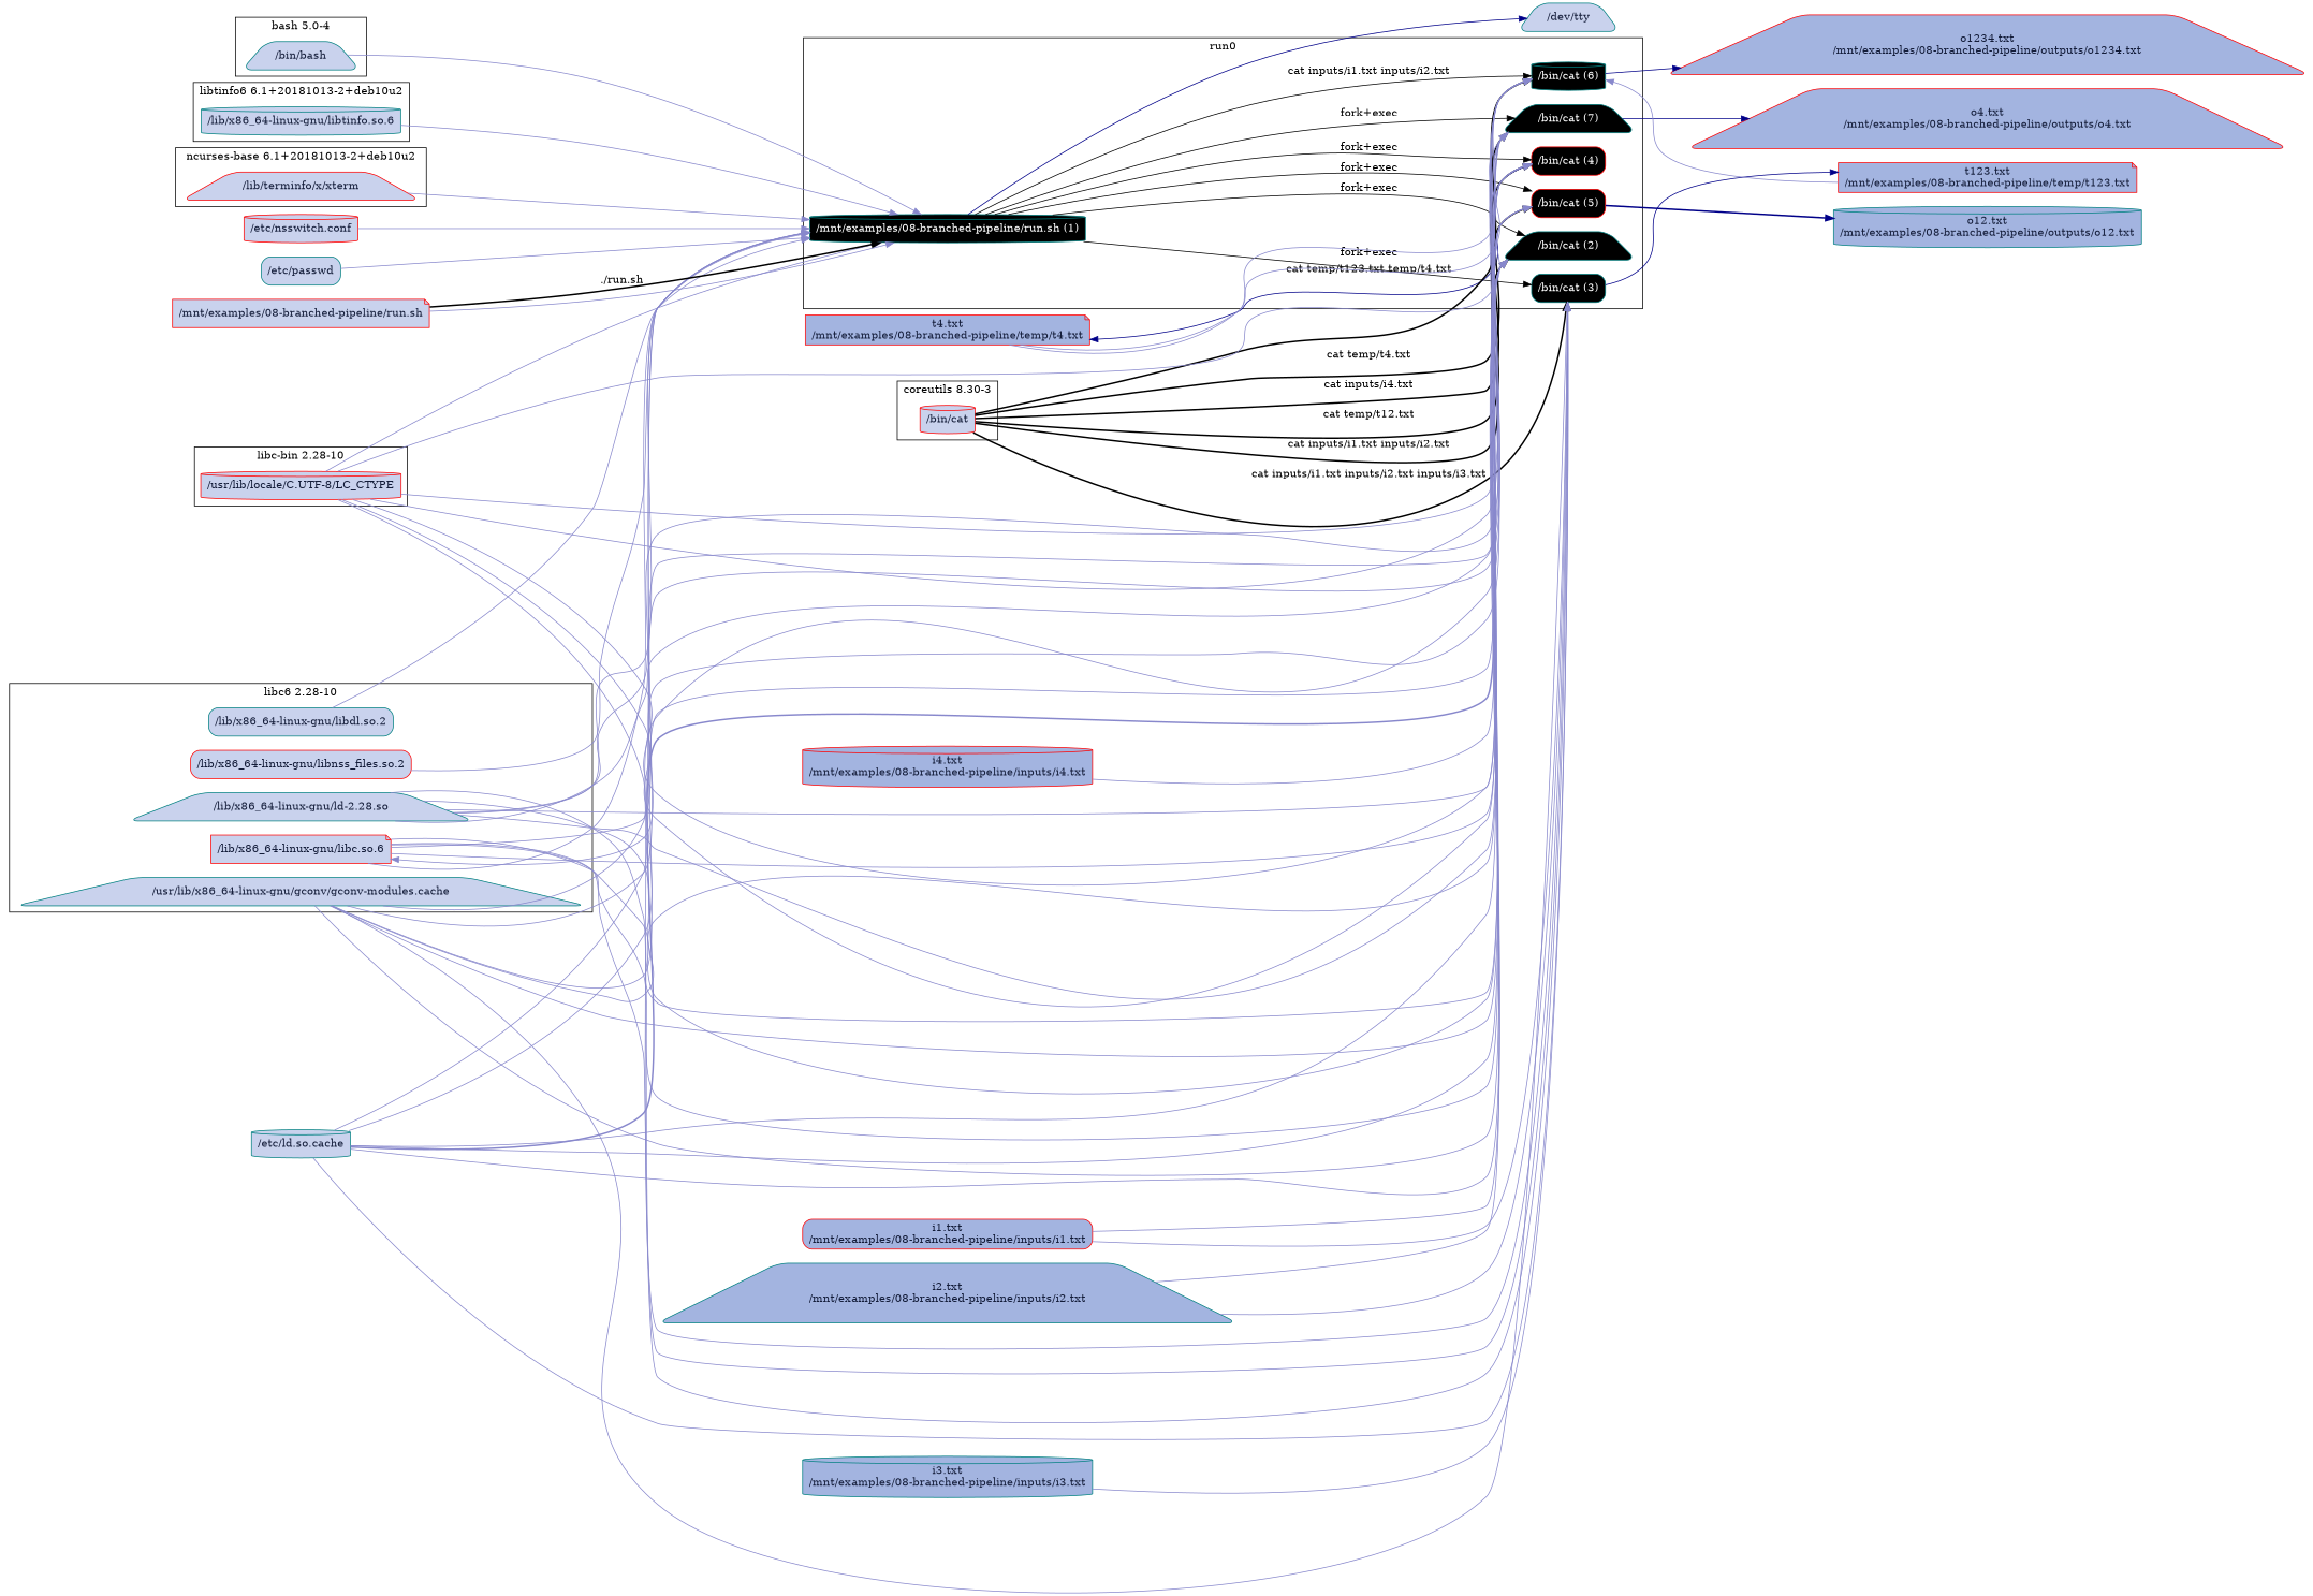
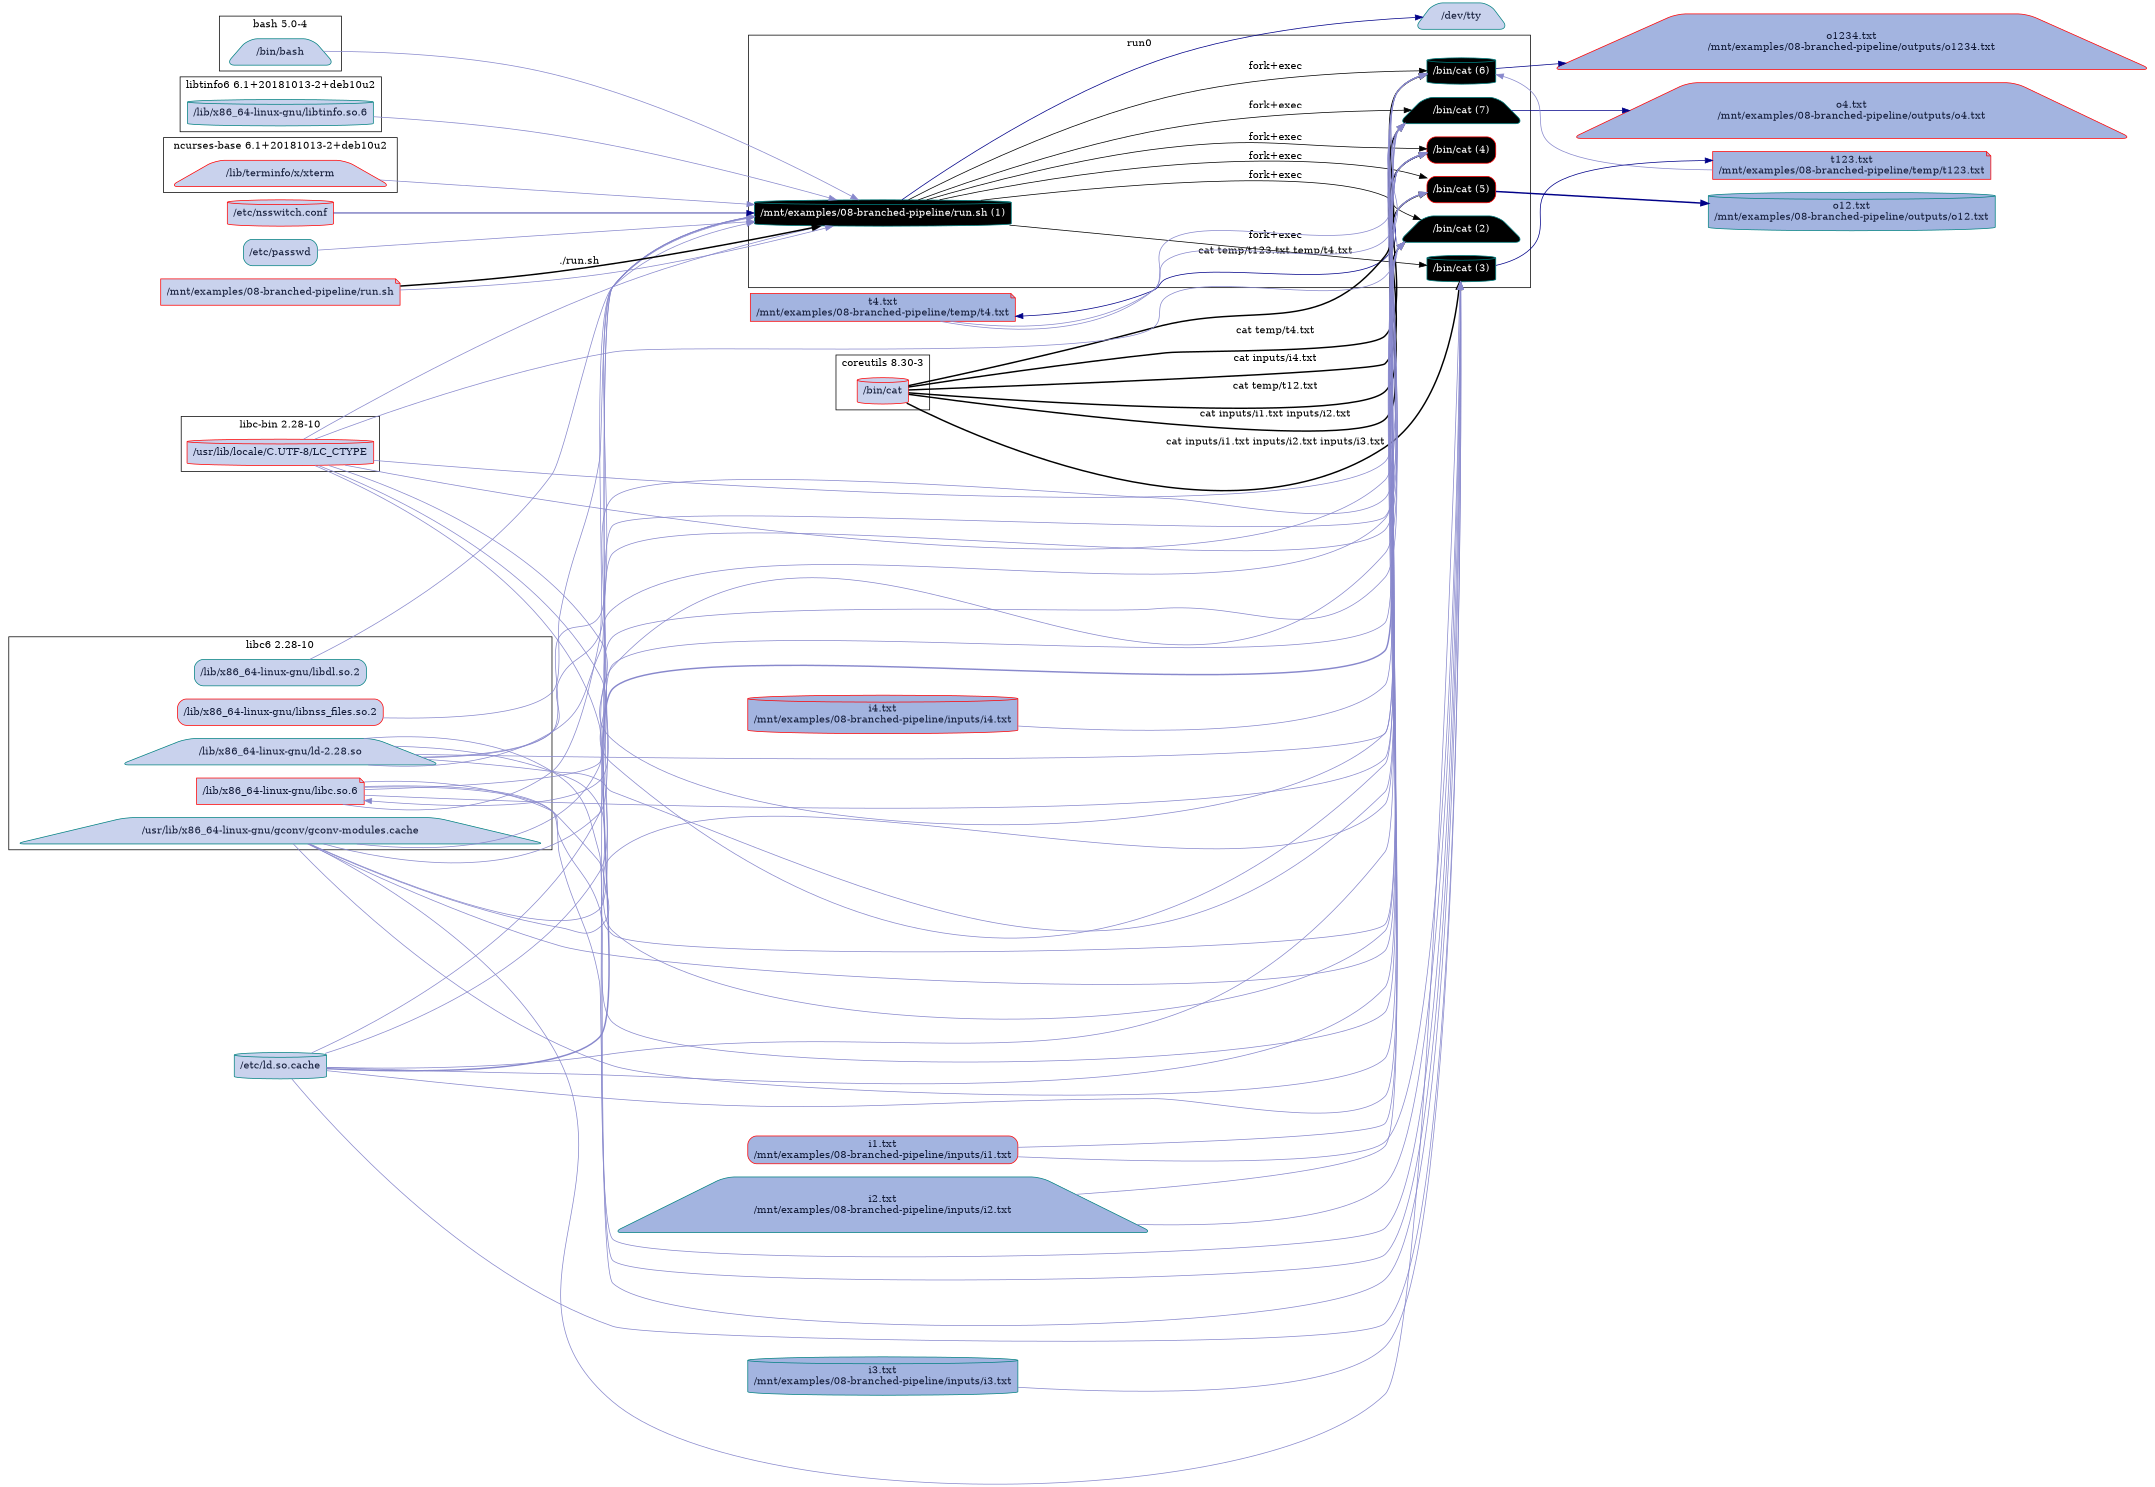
  digraph {
    rankdir=LR
    node [color=teal fillcolor="#C9D2ED" fontcolor="#131C39" shape=cylinder style="filled,rounded"]
    edge [color="#8888CC"]
    n1 [fillcolor=black fontcolor=white label="/mnt/examples/08-branched-pipeline/run.sh (1)"]
    n2 [fillcolor=black fontcolor=white label="/bin/cat (2)" shape=trapezium]
-   n3 [fillcolor=black fontcolor=white label="/bin/cat (3)" shape=box]
+   n3 [fillcolor=black fontcolor=white label="/bin/cat (3)"]
    n4 [color=red fillcolor=black fontcolor=white label="/bin/cat (4)" shape=box]
    n5 [color=red fillcolor=black fontcolor=white label="/bin/cat (5)" shape=box]
    n6 [fillcolor=black fontcolor=white label="/bin/cat (6)"]
    n7 [fillcolor=black fontcolor=white label="/bin/cat (7)" shape=trapezium]
    "/bin/bash" [shape=trapezium]
    "/bin/cat" [color=red]
    "/usr/lib/locale/C.UTF-8/LC_CTYPE" [color=red]
    "/lib/x86_64-linux-gnu/ld-2.28.so" [shape=trapezium]
    "/lib/x86_64-linux-gnu/libc.so.6" [color=red shape=note]
    "/lib/x86_64-linux-gnu/libdl.so.2" [shape=box]
    "/lib/x86_64-linux-gnu/libnss_files.so.2" [color=red shape=box]
    "/usr/lib/x86_64-linux-gnu/gconv/gconv-modules.cache" [shape=trapezium]
    "/lib/x86_64-linux-gnu/libtinfo.so.6"
    "/lib/terminfo/x/xterm" [color=red shape=trapezium]
    "/dev/tty" [shape=trapezium]
    n19 [color=red fillcolor="#A3B4E0" label="t123.txt\n/mnt/examples/08-branched-pipeline/temp/t123.txt" shape=note]
    n20 [color=red fillcolor="#A3B4E0" label="t4.txt\n/mnt/examples/08-branched-pipeline/temp/t4.txt" shape=note]
    n21 [fillcolor="#A3B4E0" label="o12.txt\n/mnt/examples/08-branched-pipeline/outputs/o12.txt"]
    n22 [color=red fillcolor="#A3B4E0" label="o1234.txt\n/mnt/examples/08-branched-pipeline/outputs/o1234.txt" shape=trapezium]
    n23 [color=red fillcolor="#A3B4E0" label="o4.txt\n/mnt/examples/08-branched-pipeline/outputs/o4.txt" shape=trapezium]
    "/etc/ld.so.cache"
    "/etc/nsswitch.conf" [color=red]
    "/etc/passwd" [shape=box]
    n27 [color=red fillcolor="#A3B4E0" label="i1.txt\n/mnt/examples/08-branched-pipeline/inputs/i1.txt" shape=box]
    n28 [fillcolor="#A3B4E0" label="i2.txt\n/mnt/examples/08-branched-pipeline/inputs/i2.txt" shape=trapezium]
    n29 [fillcolor="#A3B4E0" label="i3.txt\n/mnt/examples/08-branched-pipeline/inputs/i3.txt"]
    n30 [color=red fillcolor="#A3B4E0" label="i4.txt\n/mnt/examples/08-branched-pipeline/inputs/i4.txt"]
    "/mnt/examples/08-branched-pipeline/run.sh" [color=red shape=note]
    subgraph cluster_1 {
      label=run0
      n1
      n2
      n3
      n4
      n5
      n6
      n7
    }
    subgraph cluster_2 {
      label="bash 5.0-4"
      "/bin/bash"
    }
    subgraph cluster_3 {
      label="coreutils 8.30-3"
      "/bin/cat"
    }
    subgraph cluster_4 {
      label="libc-bin 2.28-10"
      "/usr/lib/locale/C.UTF-8/LC_CTYPE"
    }
    subgraph cluster_5 {
      label="libc6 2.28-10"
      "/lib/x86_64-linux-gnu/ld-2.28.so"
      "/lib/x86_64-linux-gnu/libc.so.6"
      "/lib/x86_64-linux-gnu/libdl.so.2"
      "/lib/x86_64-linux-gnu/libnss_files.so.2"
      "/usr/lib/x86_64-linux-gnu/gconv/gconv-modules.cache"
    }
    subgraph cluster_6 {
      label="libtinfo6 6.1+20181013-2+deb10u2"
      "/lib/x86_64-linux-gnu/libtinfo.so.6"
    }
    subgraph cluster_7 {
      label="ncurses-base 6.1+20181013-2+deb10u2"
      "/lib/terminfo/x/xterm"
    }
    n1 -> n2 [label="fork+exec" color=""]
    n1 -> n3 [label="fork+exec" color=""]
    n1 -> n4 [label="fork+exec" color=""]
    n1 -> n5 [label="fork+exec" color=""]
-   n1 -> n6 [label="cat inputs/i1.txt inputs/i2.txt" color=""]
+   n1 -> n6 [label="fork+exec" color=""]
    n1 -> n7 [label="fork+exec" color=""]
    n1 -> "/dev/tty" [color="#000088"]
    n3 -> n19 [color="#000088"]
    n4 -> n20 [color="#000088"]
    n5 -> n21 [color="#000088" style=bold]
    n6 -> n22 [color="#000088"]
    n7 -> "/lib/x86_64-linux-gnu/libc.so.6"
    n7 -> n23 [color="#000088"]
    "/bin/bash" -> n1
    "/bin/cat" -> n2 [label="cat inputs/i1.txt inputs/i2.txt" style=bold color=""]
    "/bin/cat" -> n3 [label="cat inputs/i1.txt inputs/i2.txt inputs/i3.txt" style=bold color=""]
    "/bin/cat" -> n4 [label="cat inputs/i4.txt" style=bold color=""]
    "/bin/cat" -> n5 [label="cat temp/t12.txt" style=bold color=""]
    "/bin/cat" -> n6 [label="cat temp/t123.txt temp/t4.txt" style=bold color=""]
    "/bin/cat" -> n7 [label="cat temp/t4.txt" style=bold color=""]
    "/usr/lib/locale/C.UTF-8/LC_CTYPE" -> n1
    "/usr/lib/locale/C.UTF-8/LC_CTYPE" -> n2
    "/usr/lib/locale/C.UTF-8/LC_CTYPE" -> n3
    "/usr/lib/locale/C.UTF-8/LC_CTYPE" -> n4
    "/usr/lib/locale/C.UTF-8/LC_CTYPE" -> n5
    "/usr/lib/locale/C.UTF-8/LC_CTYPE" -> n6
    "/usr/lib/locale/C.UTF-8/LC_CTYPE" -> n7
    "/lib/x86_64-linux-gnu/ld-2.28.so" -> n1
    "/lib/x86_64-linux-gnu/ld-2.28.so" -> n2
    "/lib/x86_64-linux-gnu/ld-2.28.so" -> n3
    "/lib/x86_64-linux-gnu/ld-2.28.so" -> n4
    "/lib/x86_64-linux-gnu/ld-2.28.so" -> n5
    "/lib/x86_64-linux-gnu/ld-2.28.so" -> n6
    "/lib/x86_64-linux-gnu/ld-2.28.so" -> n7
    "/lib/x86_64-linux-gnu/libc.so.6" -> n1
    "/lib/x86_64-linux-gnu/libc.so.6" -> n2
    "/lib/x86_64-linux-gnu/libc.so.6" -> n3
    "/lib/x86_64-linux-gnu/libc.so.6" -> n4
    "/lib/x86_64-linux-gnu/libc.so.6" -> n5
    "/lib/x86_64-linux-gnu/libc.so.6" -> n6
    "/lib/x86_64-linux-gnu/libdl.so.2" -> n1
    "/lib/x86_64-linux-gnu/libnss_files.so.2" -> n1
    "/usr/lib/x86_64-linux-gnu/gconv/gconv-modules.cache" -> n1
    "/usr/lib/x86_64-linux-gnu/gconv/gconv-modules.cache" -> n2
    "/usr/lib/x86_64-linux-gnu/gconv/gconv-modules.cache" -> n3
    "/usr/lib/x86_64-linux-gnu/gconv/gconv-modules.cache" -> n4
    "/usr/lib/x86_64-linux-gnu/gconv/gconv-modules.cache" -> n5
    "/usr/lib/x86_64-linux-gnu/gconv/gconv-modules.cache" -> n6
    "/usr/lib/x86_64-linux-gnu/gconv/gconv-modules.cache" -> n7
    "/lib/x86_64-linux-gnu/libtinfo.so.6" -> n1
    "/lib/terminfo/x/xterm" -> n1
    n19 -> n6
    n20 -> n6
    n20 -> n7
    "/etc/ld.so.cache" -> n1
    "/etc/ld.so.cache" -> n2
    "/etc/ld.so.cache" -> n3
    "/etc/ld.so.cache" -> n4
    "/etc/ld.so.cache" -> n5
    "/etc/ld.so.cache" -> n6
    "/etc/ld.so.cache" -> n7 [style=bold]
-   "/etc/nsswitch.conf" -> n1
+   "/etc/nsswitch.conf" -> n1 [color="#000088"]
    "/etc/passwd" -> n1
    n27 -> n2
    n27 -> n3
    n28 -> n2
    n28 -> n3
    n29 -> n3
    n30 -> n4
    "/mnt/examples/08-branched-pipeline/run.sh" -> n1 [label="./run.sh" style=bold color=""]
    "/mnt/examples/08-branched-pipeline/run.sh" -> n1
  }
